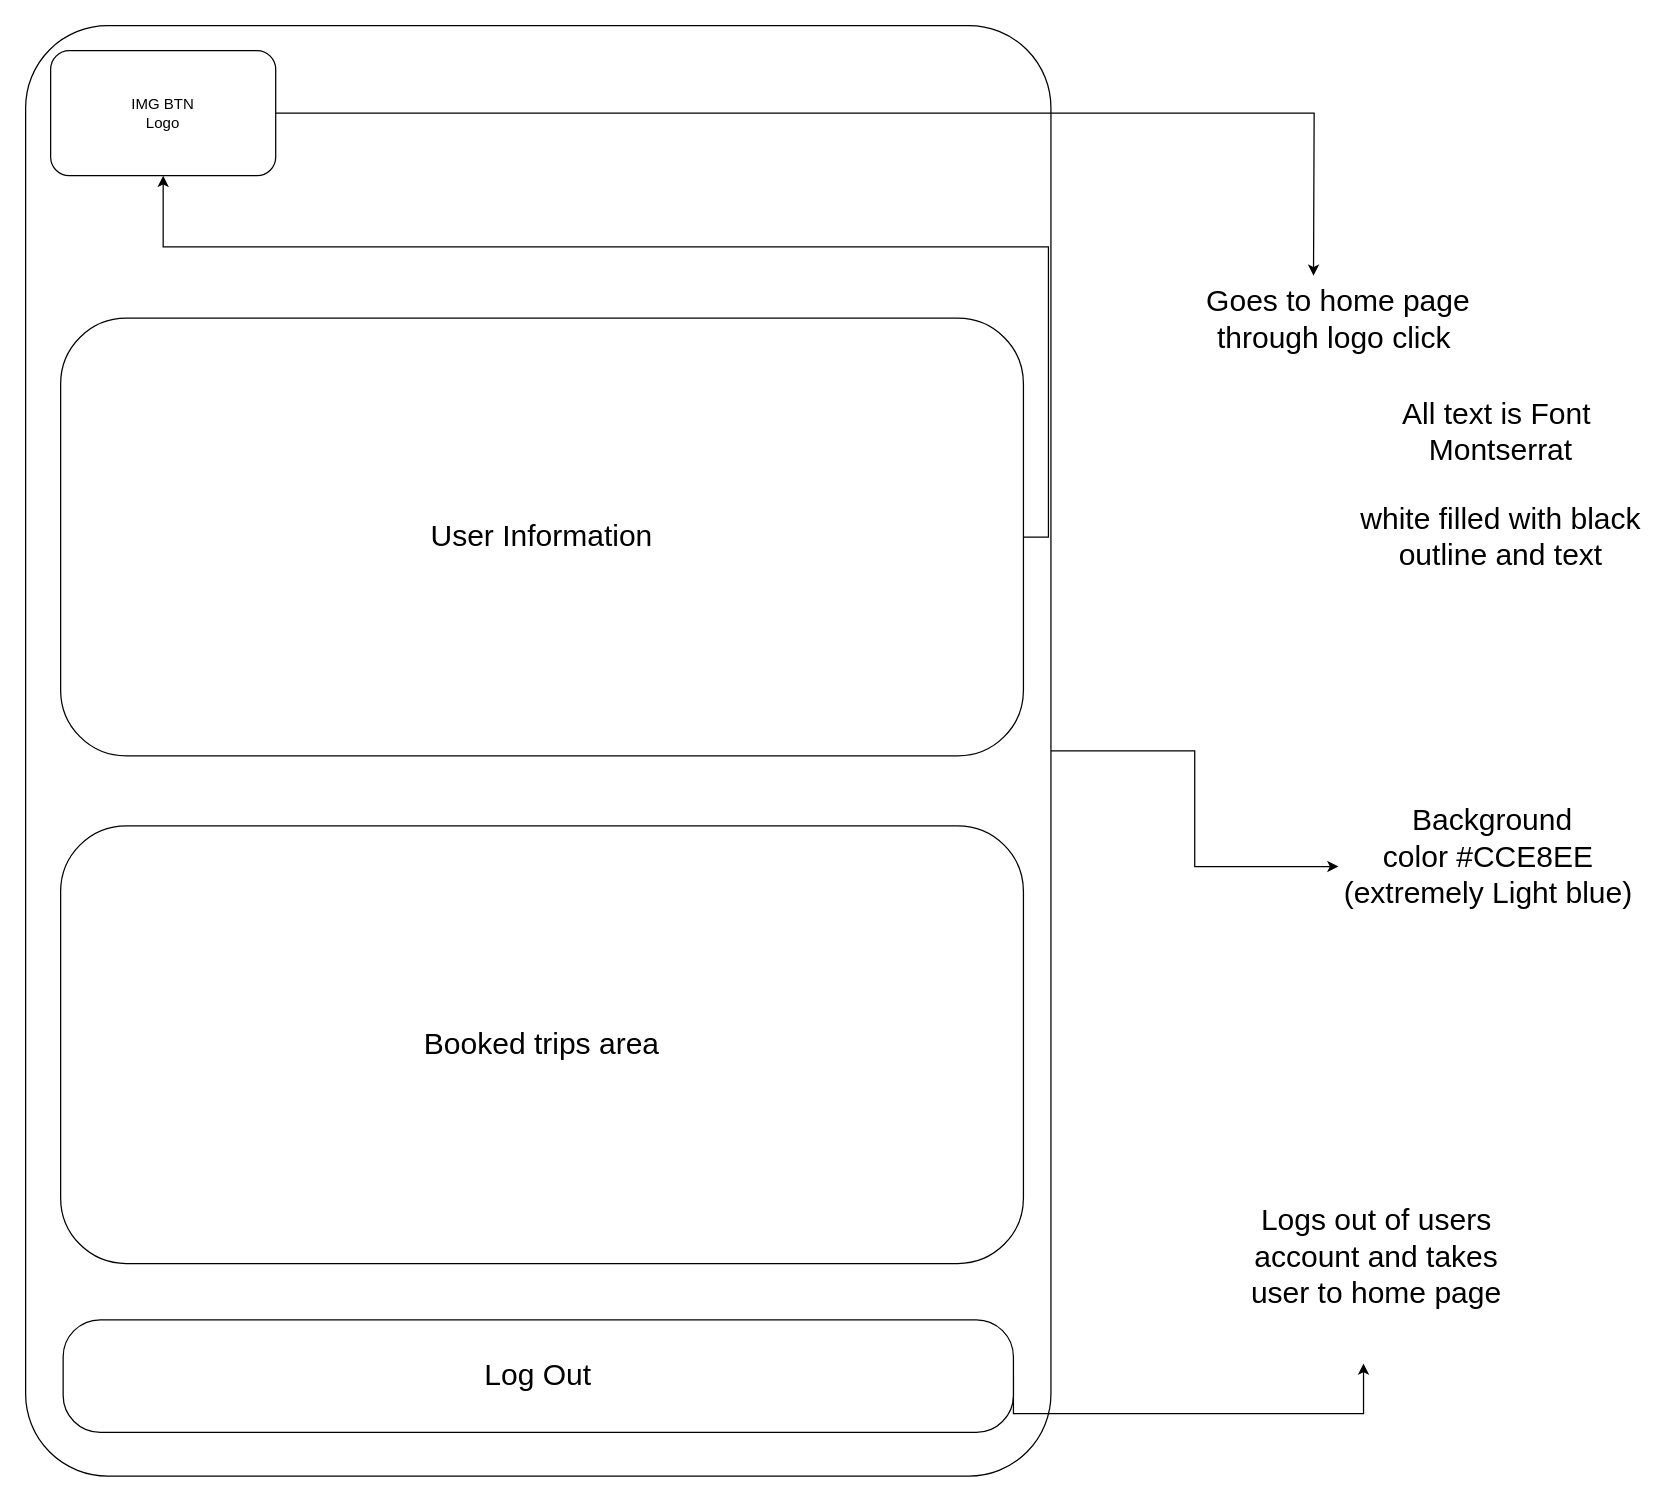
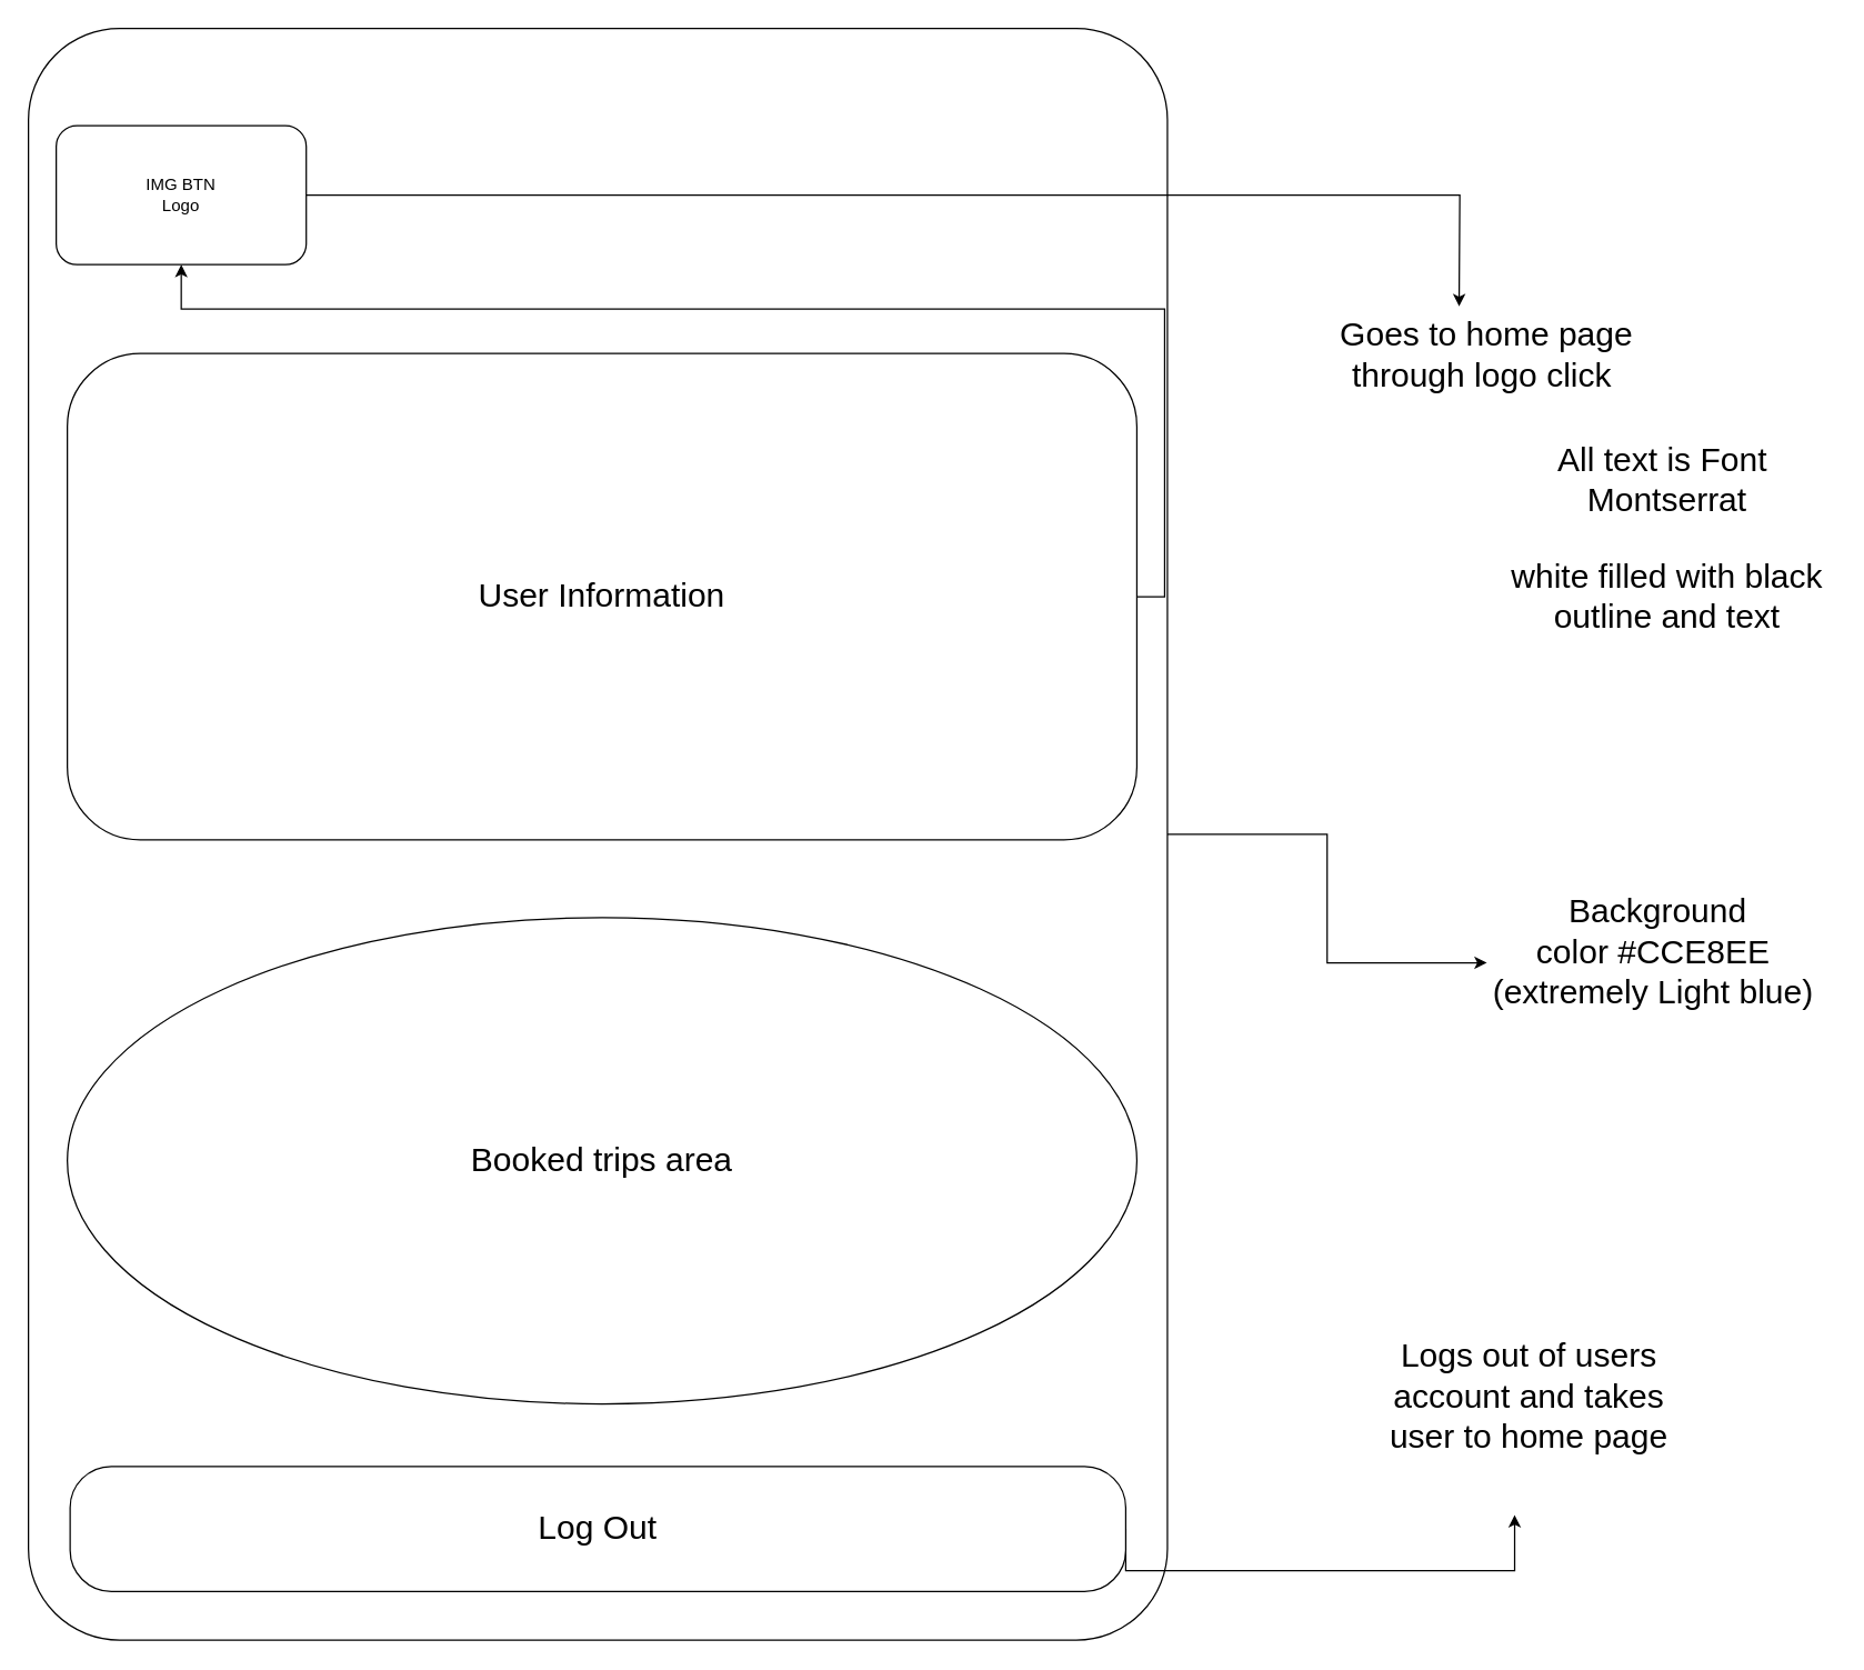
  <mxCell id="0" />
  <mxCell id="1" parent="0" />
  <mxCell id="2" style="edgeStyle=orthogonalEdgeStyle;rounded=0;orthogonalLoop=1;jettySize=auto;html=1;exitX=1;exitY=0.5;exitDx=0;exitDy=0;entryX=0;entryY=0.75;entryDx=0;entryDy=0;" edge="1" parent="1" source="3" target="12"><mxGeometry relative="1" as="geometry" /></mxCell>
  <mxCell id="3" value="" style="rounded=1;whiteSpace=wrap;html=1;arcSize=8;" parent="1" vertex="1"><mxGeometry width="820" height="1160" as="geometry" x="20" y="20" /></mxCell>
  <mxCell id="4" style="edgeStyle=orthogonalEdgeStyle;rounded=0;orthogonalLoop=1;jettySize=auto;html=1;exitX=1;exitY=0.5;exitDx=0;exitDy=0;" edge="1" parent="1" source="5"><mxGeometry relative="1" as="geometry"><mxPoint x="1090" y="1090" as="targetPoint" /><Array as="points"><mxPoint x="1090" y="1130" /><mxPoint x="1090" y="1090" /></Array></mxGeometry></mxCell>
  <mxCell id="5" value="&lt;font style=&quot;font-size: 24px;&quot;&gt;Log Out&lt;/font&gt;" style="rounded=1;whiteSpace=wrap;html=1;arcSize=33;" parent="1" vertex="1"><mxGeometry x="50" y="1055" width="760" height="90" as="geometry" /></mxCell>
- <mxCell id="6" value="Booked trips area" style="rounded=1;whiteSpace=wrap;html=1;fontSize=24;" parent="1" vertex="1"><mxGeometry x="48" y="660" width="770" height="350" as="geometry" /></mxCell>
+ <mxCell id="6" value="Booked trips area" style="ellipse;whiteSpace=wrap;html=1;fontSize=24;" parent="1" vertex="1"><mxGeometry x="48" y="660" width="770" height="350" as="geometry" /></mxCell>
  <mxCell id="7" style="edgeStyle=orthogonalEdgeStyle;rounded=0;orthogonalLoop=1;jettySize=auto;html=1;exitX=1;exitY=0.5;exitDx=0;exitDy=0;" edge="1" parent="1" source="8" target="10"><mxGeometry relative="1" as="geometry" /></mxCell>
  <mxCell id="8" value="User Information" style="rounded=1;whiteSpace=wrap;html=1;fontSize=24;" parent="1" vertex="1"><mxGeometry x="48" y="254" width="770" height="350" as="geometry" /></mxCell>
  <mxCell id="9" style="edgeStyle=orthogonalEdgeStyle;rounded=0;orthogonalLoop=1;jettySize=auto;html=1;exitX=1;exitY=0.5;exitDx=0;exitDy=0;" edge="1" parent="1" source="10"><mxGeometry relative="1" as="geometry"><mxPoint x="1050" y="220" as="targetPoint" /></mxGeometry></mxCell>
- <mxCell id="10" value="IMG BTN&lt;div&gt;Logo&lt;/div&gt;" style="rounded=1;whiteSpace=wrap;html=1;" parent="1" vertex="1"><mxGeometry x="40" y="40" width="180" height="100" as="geometry" /></mxCell>
+ <mxCell id="10" value="IMG BTN&lt;div&gt;Logo&lt;/div&gt;" style="rounded=1;whiteSpace=wrap;html=1;" parent="1" vertex="1"><mxGeometry x="40" y="90" width="180" height="100" as="geometry" /></mxCell>
  <mxCell id="11" value="&lt;font style=&quot;font-size: 24px;&quot;&gt;All text is Font&amp;nbsp;&lt;/font&gt;&lt;div&gt;&lt;font style=&quot;&quot;&gt;&lt;font style=&quot;font-size: 24px;&quot;&gt;Montserrat&lt;/font&gt;&lt;br&gt;&lt;/font&gt;&lt;/div&gt;" style="text;strokeColor=none;align=center;fillColor=none;html=1;verticalAlign=middle;whiteSpace=wrap;rounded=0;" vertex="1" parent="1"><mxGeometry x="1080" y="310" width="240" height="70" as="geometry" /></mxCell>
  <mxCell id="12" value="&lt;font style=&quot;font-size: 24px;&quot;&gt;&amp;nbsp;Background color&amp;nbsp;#CCE8EE (extremely Light blue)&lt;/font&gt;" style="text;strokeColor=none;align=center;fillColor=none;html=1;verticalAlign=middle;whiteSpace=wrap;rounded=0;" vertex="1" parent="1"><mxGeometry x="1070" y="670" width="240" height="30" as="geometry" /></mxCell>
  <mxCell id="13" value="&lt;font style=&quot;font-size: 24px;&quot;&gt;Goes to home page through logo click&amp;nbsp;&lt;/font&gt;" style="text;html=1;align=center;verticalAlign=middle;whiteSpace=wrap;rounded=0;" vertex="1" parent="1"><mxGeometry x="960" y="240" width="220" height="30" as="geometry" /></mxCell>
  <mxCell id="14" value="&lt;font style=&quot;font-size: 24px;&quot;&gt;white filled with black outline and text&lt;/font&gt;" style="text;strokeColor=none;align=center;fillColor=none;html=1;verticalAlign=middle;whiteSpace=wrap;rounded=0;" vertex="1" parent="1"><mxGeometry x="1080" y="414" width="240" height="30" as="geometry" /></mxCell>
  <mxCell id="15" value="&lt;font style=&quot;font-size: 24px;&quot;&gt;Logs out of users account and takes user to home page&lt;/font&gt;" style="text;strokeColor=none;align=center;fillColor=none;html=1;verticalAlign=middle;whiteSpace=wrap;rounded=0;" vertex="1" parent="1"><mxGeometry x="990" y="950" width="221" height="110" as="geometry" /></mxCell>
